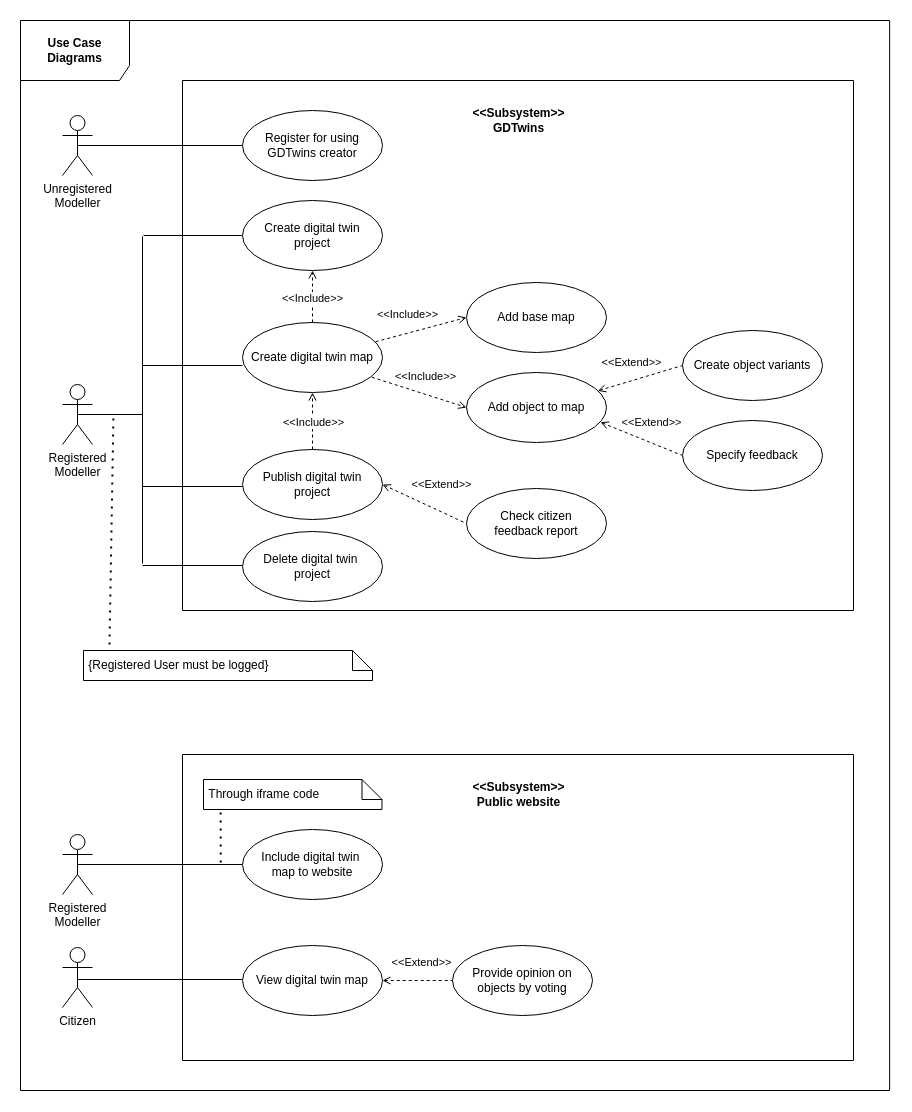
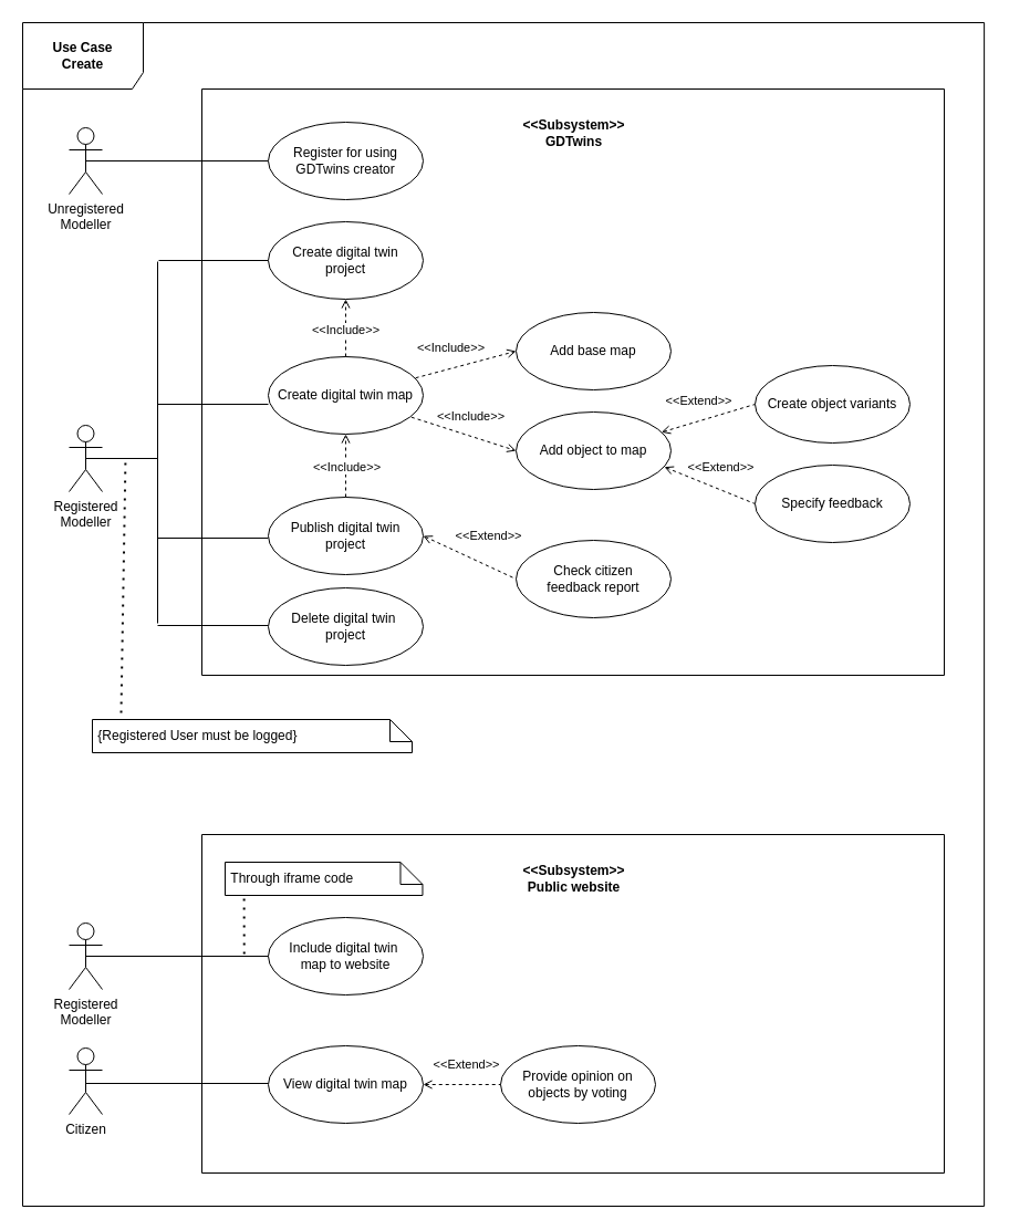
  <mxCell id="0" />
  <mxCell id="1" parent="0" />
  <mxCell id="2" value="" style="swimlane;startSize=0;container=0;" parent="1" vertex="1"><mxGeometry x="182" y="80" width="671" height="530" as="geometry"><mxRectangle x="220" y="80" width="50" height="40" as="alternateBounds" /></mxGeometry></mxCell>
  <mxCell id="3" value="Check citizen &lt;br&gt;feedback&amp;nbsp;&lt;span style=&quot;background-color: initial;&quot;&gt;report&lt;/span&gt;" style="ellipse;whiteSpace=wrap;html=1;" parent="2" vertex="1"><mxGeometry x="284" y="408" width="140" height="70" as="geometry" /></mxCell>
  <mxCell id="4" value="Registered &lt;br&gt;Modeller" style="shape=umlActor;verticalLabelPosition=bottom;verticalAlign=top;html=1;" parent="1" vertex="1"><mxGeometry x="62" y="384" width="30" height="60" as="geometry" /></mxCell>
  <mxCell id="5" value="" style="endArrow=none;html=1;rounded=0;entryX=0;entryY=0.5;entryDx=0;entryDy=0;" parent="1" target="14" edge="1"><mxGeometry width="50" height="50" relative="1" as="geometry"><mxPoint x="143" y="235" as="sourcePoint" /><mxPoint x="442" y="360" as="targetPoint" /></mxGeometry></mxCell>
  <mxCell id="6" value="Add base map" style="ellipse;whiteSpace=wrap;html=1;" parent="1" vertex="1"><mxGeometry x="466" y="282" width="140" height="70" as="geometry" /></mxCell>
  <mxCell id="7" value="Add object to map" style="ellipse;whiteSpace=wrap;html=1;" parent="1" vertex="1"><mxGeometry x="466" y="372" width="140" height="70" as="geometry" /></mxCell>
  <mxCell id="8" value="" style="endArrow=none;html=1;rounded=0;exitX=0.5;exitY=0.5;exitDx=0;exitDy=0;exitPerimeter=0;" parent="1" source="4" edge="1"><mxGeometry width="50" height="50" relative="1" as="geometry"><mxPoint x="382" y="554" as="sourcePoint" /><mxPoint x="142" y="414" as="targetPoint" /></mxGeometry></mxCell>
  <mxCell id="9" value="" style="endArrow=none;html=1;rounded=0;" parent="1" edge="1"><mxGeometry width="50" height="50" relative="1" as="geometry"><mxPoint x="142" y="563" as="sourcePoint" /><mxPoint x="142" y="236" as="targetPoint" /></mxGeometry></mxCell>
  <mxCell id="10" value="" style="endArrow=none;html=1;rounded=0;entryX=0;entryY=0.5;entryDx=0;entryDy=0;" parent="1" edge="1"><mxGeometry width="50" height="50" relative="1" as="geometry"><mxPoint x="142" y="365" as="sourcePoint" /><mxPoint x="242" y="365" as="targetPoint" /></mxGeometry></mxCell>
  <mxCell id="11" value="" style="endArrow=none;html=1;rounded=0;entryX=0;entryY=0.5;entryDx=0;entryDy=0;" parent="1" edge="1"><mxGeometry width="50" height="50" relative="1" as="geometry"><mxPoint x="142" y="486" as="sourcePoint" /><mxPoint x="242" y="486" as="targetPoint" /></mxGeometry></mxCell>
  <mxCell id="12" value="" style="endArrow=none;html=1;rounded=0;entryX=0;entryY=0.5;entryDx=0;entryDy=0;" parent="1" edge="1"><mxGeometry width="50" height="50" relative="1" as="geometry"><mxPoint x="142" y="565" as="sourcePoint" /><mxPoint x="242" y="565" as="targetPoint" /></mxGeometry></mxCell>
  <mxCell id="13" value="" style="endArrow=none;html=1;rounded=0;entryX=0;entryY=0.5;entryDx=0;entryDy=0;exitX=0.5;exitY=0.5;exitDx=0;exitDy=0;exitPerimeter=0;" parent="1" source="18" target="19" edge="1"><mxGeometry width="50" height="50" relative="1" as="geometry"><mxPoint x="392" y="460" as="sourcePoint" /><mxPoint x="442" y="410" as="targetPoint" /></mxGeometry></mxCell>
  <mxCell id="14" value="Create digital twin &lt;br&gt;project" style="ellipse;whiteSpace=wrap;html=1;" parent="1" vertex="1"><mxGeometry x="242" y="200" width="140" height="70" as="geometry" /></mxCell>
  <mxCell id="15" value="Create digital twin map" style="ellipse;whiteSpace=wrap;html=1;" parent="1" vertex="1"><mxGeometry x="242" y="322" width="140" height="70" as="geometry" /></mxCell>
  <mxCell id="16" value="Publish digital twin&lt;br&gt;project" style="ellipse;whiteSpace=wrap;html=1;" parent="1" vertex="1"><mxGeometry x="242" y="449" width="140" height="70" as="geometry" /></mxCell>
  <mxCell id="17" value="Delete digital twin&amp;nbsp;&lt;div&gt;project&lt;/div&gt;" style="ellipse;whiteSpace=wrap;html=1;" parent="1" vertex="1"><mxGeometry x="242" y="531" width="140" height="70" as="geometry" /></mxCell>
  <mxCell id="18" value="Unregistered &lt;br&gt;Modeller" style="shape=umlActor;verticalLabelPosition=bottom;verticalAlign=top;html=1;" parent="1" vertex="1"><mxGeometry x="62" y="115" width="30" height="60" as="geometry" /></mxCell>
  <mxCell id="19" value="Register for using GDTwins creator" style="ellipse;whiteSpace=wrap;html=1;" parent="1" vertex="1"><mxGeometry x="242" y="110" width="140" height="70" as="geometry" /></mxCell>
  <mxCell id="20" value="" style="endArrow=none;html=1;rounded=0;entryX=0;entryY=0.5;entryDx=0;entryDy=0;dashed=1;exitX=0.938;exitY=0.262;exitDx=0;exitDy=0;startArrow=open;startFill=0;exitPerimeter=0;" parent="1" source="7" target="33" edge="1"><mxGeometry width="50" height="50" relative="1" as="geometry"><mxPoint x="643" y="365" as="sourcePoint" /><mxPoint x="683" y="410" as="targetPoint" /></mxGeometry></mxCell>
  <mxCell id="21" value="" style="endArrow=none;html=1;rounded=0;entryX=0;entryY=0.5;entryDx=0;entryDy=0;dashed=1;exitX=0.957;exitY=0.71;exitDx=0;exitDy=0;startArrow=open;startFill=0;exitPerimeter=0;" parent="1" source="7" edge="1"><mxGeometry width="50" height="50" relative="1" as="geometry"><mxPoint x="643" y="455" as="sourcePoint" /><mxPoint x="682" y="455" as="targetPoint" /></mxGeometry></mxCell>
  <mxCell id="22" value="" style="endArrow=open;dashed=1;html=1;rounded=0;exitX=0.951;exitY=0.274;exitDx=0;exitDy=0;startArrow=none;startFill=0;endFill=0;exitPerimeter=0;entryX=0;entryY=0.5;entryDx=0;entryDy=0;" parent="1" source="15" target="6" edge="1"><mxGeometry width="50" height="50" relative="1" as="geometry"><mxPoint x="523" y="410" as="sourcePoint" /><mxPoint x="453" y="320" as="targetPoint" /></mxGeometry></mxCell>
  <mxCell id="23" value="&amp;lt;&amp;lt;Include&amp;gt;&amp;gt;" style="edgeLabel;html=1;align=center;verticalAlign=middle;resizable=0;points=[];" parent="22" vertex="1" connectable="0"><mxGeometry x="0.011" y="-2" relative="1" as="geometry"><mxPoint x="-16" y="-17" as="offset" /></mxGeometry></mxCell>
  <mxCell id="24" value="" style="endArrow=open;dashed=1;html=1;rounded=0;exitX=0.924;exitY=0.781;exitDx=0;exitDy=0;startArrow=none;startFill=0;endFill=0;exitPerimeter=0;entryX=0;entryY=0.5;entryDx=0;entryDy=0;" parent="1" source="15" target="7" edge="1"><mxGeometry width="50" height="50" relative="1" as="geometry"><mxPoint x="385" y="359" as="sourcePoint" /><mxPoint x="463" y="330" as="targetPoint" /></mxGeometry></mxCell>
  <mxCell id="25" value="&amp;lt;&amp;lt;Include&amp;gt;&amp;gt;" style="edgeLabel;html=1;align=center;verticalAlign=middle;resizable=0;points=[];" parent="24" vertex="1" connectable="0"><mxGeometry x="-0.199" relative="1" as="geometry"><mxPoint x="15" y="-13" as="offset" /></mxGeometry></mxCell>
  <mxCell id="26" value="&amp;lt;&amp;lt;Extend&amp;gt;&amp;gt;" style="edgeLabel;html=1;align=center;verticalAlign=middle;resizable=0;points=[];" parent="1" vertex="1" connectable="0"><mxGeometry x="650.48" y="421.664" as="geometry" /></mxCell>
  <mxCell id="27" value="&amp;lt;&amp;lt;Extend&amp;gt;&amp;gt;" style="edgeLabel;html=1;align=center;verticalAlign=middle;resizable=0;points=[];" parent="1" vertex="1" connectable="0"><mxGeometry x="630.48" y="361.664" as="geometry" /></mxCell>
  <mxCell id="28" value="" style="swimlane;startSize=0;container=0;" parent="1" vertex="1"><mxGeometry x="182" y="754" width="671" height="306" as="geometry"><mxRectangle x="220" y="80" width="50" height="40" as="alternateBounds" /></mxGeometry></mxCell>
  <mxCell id="29" value="&lt;div&gt;&amp;lt;&amp;lt;Subsystem&amp;gt;&amp;gt;&lt;/div&gt;Public website" style="text;html=1;align=center;verticalAlign=middle;resizable=0;points=[];autosize=1;strokeColor=none;fillColor=none;fontStyle=1" parent="28" vertex="1"><mxGeometry x="275.5" y="20" width="120" height="40" as="geometry" /></mxCell>
  <mxCell id="30" value="&amp;nbsp;Through&amp;nbsp;&lt;span style=&quot;background-color: initial;&quot;&gt;iframe code&lt;/span&gt;" style="shape=note;size=20;whiteSpace=wrap;html=1;align=left;" parent="28" vertex="1"><mxGeometry x="21" y="25" width="178.48" height="30" as="geometry" /></mxCell>
  <mxCell id="31" value="" style="endArrow=none;dashed=1;html=1;dashPattern=1 3;strokeWidth=2;rounded=0;entryX=0.096;entryY=0.95;entryDx=0;entryDy=0;entryPerimeter=0;exitX=0.057;exitY=0.346;exitDx=0;exitDy=0;exitPerimeter=0;" parent="28" edge="1"><mxGeometry width="50" height="50" relative="1" as="geometry"><mxPoint x="38.247" y="107.876" as="sourcePoint" /><mxPoint x="38.134" y="55.5" as="targetPoint" /></mxGeometry></mxCell>
  <mxCell id="32" value="&lt;div&gt;&amp;lt;&amp;lt;Subsystem&amp;gt;&amp;gt;&lt;/div&gt;GDTwins" style="text;html=1;align=center;verticalAlign=middle;resizable=0;points=[];autosize=1;strokeColor=none;fillColor=none;fontStyle=1" parent="1" vertex="1"><mxGeometry x="457.5" y="100" width="120" height="40" as="geometry" /></mxCell>
  <mxCell id="33" value="Create object variants" style="ellipse;whiteSpace=wrap;html=1;" parent="1" vertex="1"><mxGeometry x="682" y="330" width="140" height="70" as="geometry" /></mxCell>
  <mxCell id="34" value="Specify feedback" style="ellipse;whiteSpace=wrap;html=1;" parent="1" vertex="1"><mxGeometry x="682" y="420" width="140" height="70" as="geometry" /></mxCell>
  <mxCell id="35" value="&amp;nbsp;{Registered User must be logged}" style="shape=note;size=20;whiteSpace=wrap;html=1;align=left;" parent="1" vertex="1"><mxGeometry x="83" y="650" width="289" height="30" as="geometry" /></mxCell>
  <mxCell id="36" value="" style="endArrow=none;dashed=1;html=1;dashPattern=1 3;strokeWidth=2;rounded=0;exitX=0.09;exitY=0.067;exitDx=0;exitDy=0;exitPerimeter=0;" parent="1" edge="1"><mxGeometry width="50" height="50" relative="1" as="geometry"><mxPoint x="109.01" y="644.01" as="sourcePoint" /><mxPoint x="113" y="412" as="targetPoint" /></mxGeometry></mxCell>
  <mxCell id="37" value="Citizen" style="shape=umlActor;verticalLabelPosition=bottom;verticalAlign=top;html=1;" parent="1" vertex="1"><mxGeometry x="62" y="947" width="30" height="60" as="geometry" /></mxCell>
  <mxCell id="38" value="Registered &lt;br&gt;Modeller" style="shape=umlActor;verticalLabelPosition=bottom;verticalAlign=top;html=1;" parent="1" vertex="1"><mxGeometry x="62" y="834" width="30" height="60" as="geometry" /></mxCell>
  <mxCell id="39" value="Include digital twin&amp;nbsp;&lt;div&gt;map to website&lt;/div&gt;" style="ellipse;whiteSpace=wrap;html=1;" parent="1" vertex="1"><mxGeometry x="242" y="829" width="140" height="70" as="geometry" /></mxCell>
  <mxCell id="40" value="View digital twin map" style="ellipse;whiteSpace=wrap;html=1;" parent="1" vertex="1"><mxGeometry x="242" y="945" width="140" height="70" as="geometry" /></mxCell>
  <mxCell id="41" value="Provide opinion on objects by voting" style="ellipse;whiteSpace=wrap;html=1;" parent="1" vertex="1"><mxGeometry x="452" y="945" width="140" height="70" as="geometry" /></mxCell>
  <mxCell id="42" value="" style="endArrow=none;dashed=1;html=1;rounded=0;entryX=0;entryY=0.5;entryDx=0;entryDy=0;exitX=1;exitY=0.5;exitDx=0;exitDy=0;endFill=0;startArrow=open;startFill=0;" parent="1" source="16" target="3" edge="1"><mxGeometry width="50" height="50" relative="1" as="geometry"><mxPoint x="363" y="530" as="sourcePoint" /><mxPoint x="413" y="480" as="targetPoint" /></mxGeometry></mxCell>
  <mxCell id="43" value="&amp;lt;&amp;lt;Extend&amp;gt;&amp;gt;" style="edgeLabel;html=1;align=center;verticalAlign=middle;resizable=0;points=[];" parent="1" vertex="1" connectable="0"><mxGeometry x="440.48" y="483.664" as="geometry" /></mxCell>
  <mxCell id="44" value="" style="endArrow=none;html=1;rounded=0;exitX=0.5;exitY=0.5;exitDx=0;exitDy=0;exitPerimeter=0;entryX=0;entryY=0.5;entryDx=0;entryDy=0;" parent="1" source="38" target="39" edge="1"><mxGeometry width="50" height="50" relative="1" as="geometry"><mxPoint x="363" y="830" as="sourcePoint" /><mxPoint x="413" y="780" as="targetPoint" /></mxGeometry></mxCell>
  <mxCell id="45" value="" style="endArrow=none;html=1;rounded=0;exitX=0.5;exitY=0.5;exitDx=0;exitDy=0;exitPerimeter=0;entryX=0;entryY=0.5;entryDx=0;entryDy=0;" parent="1" edge="1"><mxGeometry width="50" height="50" relative="1" as="geometry"><mxPoint x="77" y="979" as="sourcePoint" /><mxPoint x="242" y="979" as="targetPoint" /></mxGeometry></mxCell>
  <mxCell id="46" value="" style="endArrow=none;dashed=1;html=1;rounded=0;exitX=1;exitY=0.5;exitDx=0;exitDy=0;entryX=0;entryY=0.5;entryDx=0;entryDy=0;endFill=0;startArrow=open;startFill=0;" parent="1" source="40" target="41" edge="1"><mxGeometry width="50" height="50" relative="1" as="geometry"><mxPoint x="393" y="930" as="sourcePoint" /><mxPoint x="443" y="880" as="targetPoint" /></mxGeometry></mxCell>
  <mxCell id="47" value="&amp;lt;&amp;lt;Extend&amp;gt;&amp;gt;" style="edgeLabel;html=1;align=center;verticalAlign=middle;resizable=0;points=[];" parent="1" vertex="1" connectable="0"><mxGeometry x="420.48" y="961.664" as="geometry" /></mxCell>
  <mxCell id="48" value="" style="endArrow=open;dashed=1;html=1;rounded=0;entryX=0.5;entryY=1;entryDx=0;entryDy=0;exitX=0.5;exitY=0;exitDx=0;exitDy=0;endFill=0;" parent="1" source="15" target="14" edge="1"><mxGeometry width="50" height="50" relative="1" as="geometry"><mxPoint x="333" y="370" as="sourcePoint" /><mxPoint x="383" y="320" as="targetPoint" /></mxGeometry></mxCell>
  <mxCell id="49" value="&amp;lt;&amp;lt;Include&amp;gt;&amp;gt;" style="edgeLabel;html=1;align=center;verticalAlign=middle;resizable=0;points=[];" parent="1" vertex="1" connectable="0"><mxGeometry x="311.592" y="297.85" as="geometry" /></mxCell>
  <mxCell id="50" value="" style="endArrow=open;dashed=1;html=1;rounded=0;exitX=0.5;exitY=0;exitDx=0;exitDy=0;entryX=0.5;entryY=1;entryDx=0;entryDy=0;endFill=0;" parent="1" source="16" target="15" edge="1"><mxGeometry width="50" height="50" relative="1" as="geometry"><mxPoint x="303" y="360" as="sourcePoint" /><mxPoint x="353" y="310" as="targetPoint" /></mxGeometry></mxCell>
  <mxCell id="51" value="&amp;lt;&amp;lt;Include&amp;gt;&amp;gt;" style="edgeLabel;html=1;align=center;verticalAlign=middle;resizable=0;points=[];" parent="50" vertex="1" connectable="0"><mxGeometry x="-0.018" relative="1" as="geometry"><mxPoint as="offset" /></mxGeometry></mxCell>
- <mxCell id="52" value="&lt;b&gt;Use Case&lt;br&gt;Diagrams&lt;/b&gt;" style="shape=umlFrame;whiteSpace=wrap;html=1;pointerEvents=0;width=109;height=60;" vertex="1" parent="1"><mxGeometry x="20" y="20" width="869.12" height="1070" as="geometry" /></mxCell>
+ <mxCell id="52" value="&lt;b&gt;Use Case&lt;br&gt;Create&lt;/b&gt;" style="shape=umlFrame;whiteSpace=wrap;html=1;pointerEvents=0;width=109;height=60;" vertex="1" parent="1"><mxGeometry x="20" y="20" width="869.12" height="1070" as="geometry" /></mxCell>
